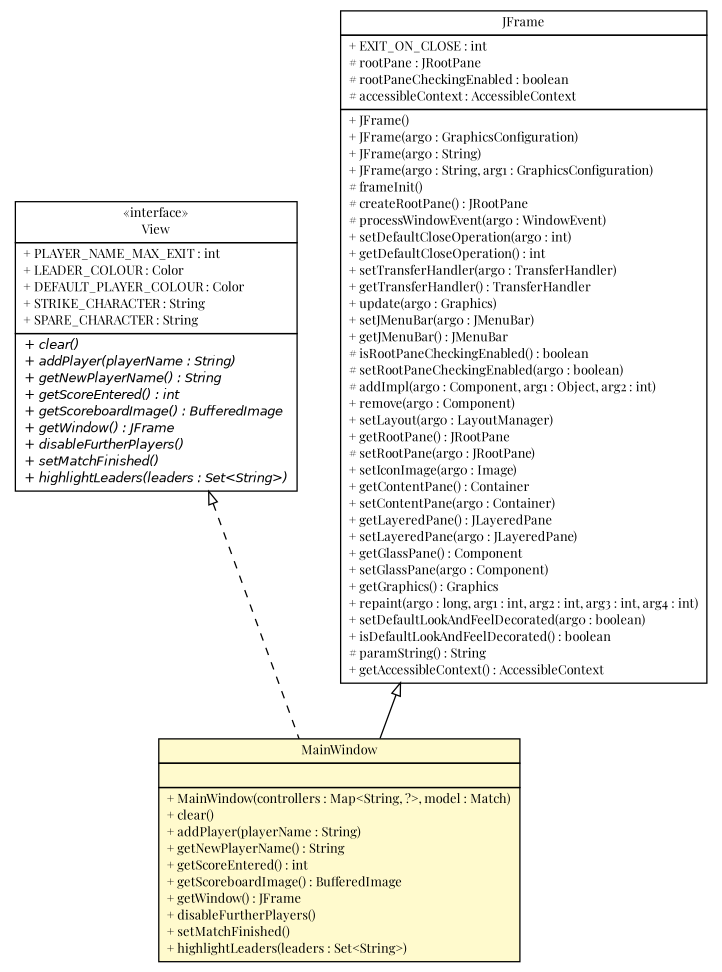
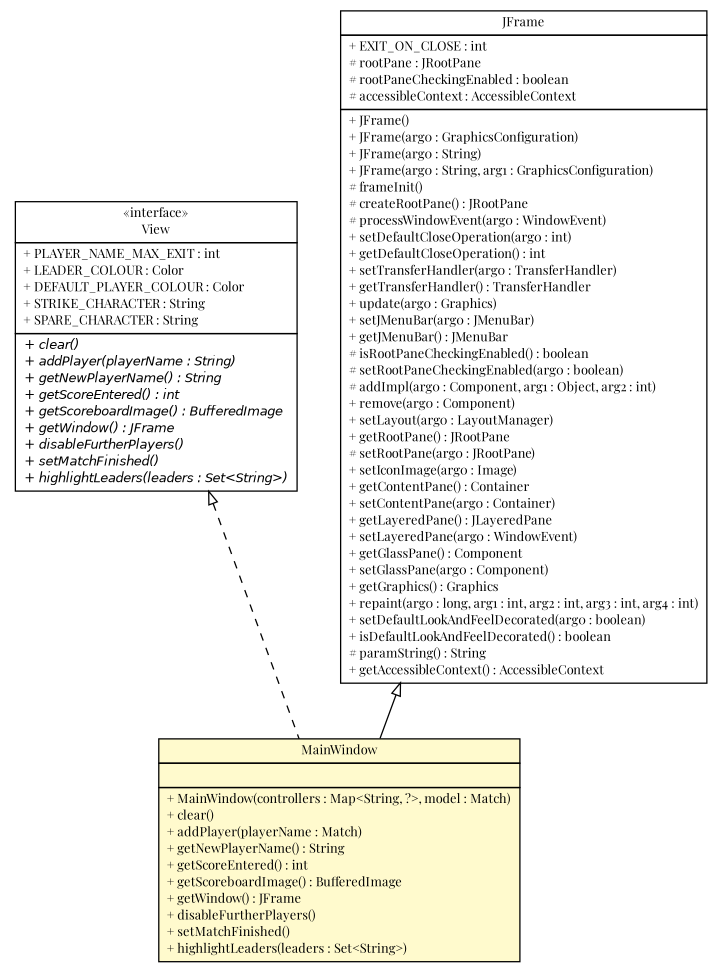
  digraph {
    fontname="Playfair Display"
    nodesep=0.25
    ranksep=0.5
    node [fontcolor=black fontname="Playfair Display" fontsize=10.0 shape=plaintext]
    edge [arrowtail=empty dir=back fontname="Playfair Display" fontsize=10 headport=p labelfontname=Helvetica labelfontsize=10 tailport=p]
    n1 [label=<<table title="thmuggleton.view.View" border="0" cellborder="1" cellspacing="0" cellpadding="2" port="p" href="../View.html"> 		<tr><td><table border="0" cellspacing="0" cellpadding="1"> <tr><td align="center" balign="center"> &#171;interface&#187; </td></tr> <tr><td align="center" balign="center"> View </td></tr> 		</table></td></tr> 		<tr><td><table border="0" cellspacing="0" cellpadding="1"> <tr><td align="left" balign="left"> + PLAYER_NAME_MAX_EXIT : int </td></tr> <tr><td align="left" balign="left"> + LEADER_COLOUR : Color </td></tr> <tr><td align="left" balign="left"> + DEFAULT_PLAYER_COLOUR : Color </td></tr> <tr><td align="left" balign="left"> + STRIKE_CHARACTER : String </td></tr> <tr><td align="left" balign="left"> + SPARE_CHARACTER : String </td></tr> 		</table></td></tr> 		<tr><td><table border="0" cellspacing="0" cellpadding="1"> <tr><td align="left" balign="left"><font face="Helvetica-Oblique" point-size="10.0"> + clear() </font></td></tr> <tr><td align="left" balign="left"><font face="Helvetica-Oblique" point-size="10.0"> + addPlayer(playerName : String) </font></td></tr> <tr><td align="left" balign="left"><font face="Helvetica-Oblique" point-size="10.0"> + getNewPlayerName() : String </font></td></tr> <tr><td align="left" balign="left"><font face="Helvetica-Oblique" point-size="10.0"> + getScoreEntered() : int </font></td></tr> <tr><td align="left" balign="left"><font face="Helvetica-Oblique" point-size="10.0"> + getScoreboardImage() : BufferedImage </font></td></tr> <tr><td align="left" balign="left"><font face="Helvetica-Oblique" point-size="10.0"> + getWindow() : JFrame </font></td></tr> <tr><td align="left" balign="left"><font face="Helvetica-Oblique" point-size="10.0"> + disableFurtherPlayers() </font></td></tr> <tr><td align="left" balign="left"><font face="Helvetica-Oblique" point-size="10.0"> + setMatchFinished() </font></td></tr> <tr><td align="left" balign="left"><font face="Helvetica-Oblique" point-size="10.0"> + highlightLeaders(leaders : Set&lt;String&gt;) </font></td></tr> 		</table></td></tr> 		</table>>]
-   n2 [label=<<table title="thmuggleton.view.impl.MainWindow" border="0" cellborder="1" cellspacing="0" cellpadding="2" port="p" bgcolor="lemonChiffon" href="./MainWindow.html"> 		<tr><td><table border="0" cellspacing="0" cellpadding="1"> <tr><td align="center" balign="center"> MainWindow </td></tr> 		</table></td></tr> 		<tr><td><table border="0" cellspacing="0" cellpadding="1"> <tr><td align="left" balign="left">  </td></tr> 		</table></td></tr> 		<tr><td><table border="0" cellspacing="0" cellpadding="1"> <tr><td align="left" balign="left"> + MainWindow(controllers : Map&lt;String, ?&gt;, model : Match) </td></tr> <tr><td align="left" balign="left"> + clear() </td></tr> <tr><td align="left" balign="left"> + addPlayer(playerName : String) </td></tr> <tr><td align="left" balign="left"> + getNewPlayerName() : String </td></tr> <tr><td align="left" balign="left"> + getScoreEntered() : int </td></tr> <tr><td align="left" balign="left"> + getScoreboardImage() : BufferedImage </td></tr> <tr><td align="left" balign="left"> + getWindow() : JFrame </td></tr> <tr><td align="left" balign="left"> + disableFurtherPlayers() </td></tr> <tr><td align="left" balign="left"> + setMatchFinished() </td></tr> <tr><td align="left" balign="left"> + highlightLeaders(leaders : Set&lt;String&gt;) </td></tr> 		</table></td></tr> 		</table>>]
-   n3 [label=<<table title="javax.swing.JFrame" border="0" cellborder="1" cellspacing="0" cellpadding="2" port="p" href="http://java.sun.com/j2se/1.4.2/docs/api/javax/swing/JFrame.html"> 		<tr><td><table border="0" cellspacing="0" cellpadding="1"> <tr><td align="center" balign="center"> JFrame </td></tr> 		</table></td></tr> 		<tr><td><table border="0" cellspacing="0" cellpadding="1"> <tr><td align="left" balign="left"> + EXIT_ON_CLOSE : int </td></tr> <tr><td align="left" balign="left"> # rootPane : JRootPane </td></tr> <tr><td align="left" balign="left"> # rootPaneCheckingEnabled : boolean </td></tr> <tr><td align="left" balign="left"> # accessibleContext : AccessibleContext </td></tr> 		</table></td></tr> 		<tr><td><table border="0" cellspacing="0" cellpadding="1"> <tr><td align="left" balign="left"> + JFrame() </td></tr> <tr><td align="left" balign="left"> + JFrame(arg0 : GraphicsConfiguration) </td></tr> <tr><td align="left" balign="left"> + JFrame(arg0 : String) </td></tr> <tr><td align="left" balign="left"> + JFrame(arg0 : String, arg1 : GraphicsConfiguration) </td></tr> <tr><td align="left" balign="left"> # frameInit() </td></tr> <tr><td align="left" balign="left"> # createRootPane() : JRootPane </td></tr> <tr><td align="left" balign="left"> # processWindowEvent(arg0 : WindowEvent) </td></tr> <tr><td align="left" balign="left"> + setDefaultCloseOperation(arg0 : int) </td></tr> <tr><td align="left" balign="left"> + getDefaultCloseOperation() : int </td></tr> <tr><td align="left" balign="left"> + setTransferHandler(arg0 : TransferHandler) </td></tr> <tr><td align="left" balign="left"> + getTransferHandler() : TransferHandler </td></tr> <tr><td align="left" balign="left"> + update(arg0 : Graphics) </td></tr> <tr><td align="left" balign="left"> + setJMenuBar(arg0 : JMenuBar) </td></tr> <tr><td align="left" balign="left"> + getJMenuBar() : JMenuBar </td></tr> <tr><td align="left" balign="left"> # isRootPaneCheckingEnabled() : boolean </td></tr> <tr><td align="left" balign="left"> # setRootPaneCheckingEnabled(arg0 : boolean) </td></tr> <tr><td align="left" balign="left"> # addImpl(arg0 : Component, arg1 : Object, arg2 : int) </td></tr> <tr><td align="left" balign="left"> + remove(arg0 : Component) </td></tr> <tr><td align="left" balign="left"> + setLayout(arg0 : LayoutManager) </td></tr> <tr><td align="left" balign="left"> + getRootPane() : JRootPane </td></tr> <tr><td align="left" balign="left"> # setRootPane(arg0 : JRootPane) </td></tr> <tr><td align="left" balign="left"> + setIconImage(arg0 : Image) </td></tr> <tr><td align="left" balign="left"> + getContentPane() : Container </td></tr> <tr><td align="left" balign="left"> + setContentPane(arg0 : Container) </td></tr> <tr><td align="left" balign="left"> + getLayeredPane() : JLayeredPane </td></tr> <tr><td align="left" balign="left"> + setLayeredPane(arg0 : JLayeredPane) </td></tr> <tr><td align="left" balign="left"> + getGlassPane() : Component </td></tr> <tr><td align="left" balign="left"> + setGlassPane(arg0 : Component) </td></tr> <tr><td align="left" balign="left"> + getGraphics() : Graphics </td></tr> <tr><td align="left" balign="left"> + repaint(arg0 : long, arg1 : int, arg2 : int, arg3 : int, arg4 : int) </td></tr> <tr><td align="left" balign="left"> + setDefaultLookAndFeelDecorated(arg0 : boolean) </td></tr> <tr><td align="left" balign="left"> + isDefaultLookAndFeelDecorated() : boolean </td></tr> <tr><td align="left" balign="left"> # paramString() : String </td></tr> <tr><td align="left" balign="left"> + getAccessibleContext() : AccessibleContext </td></tr> 		</table></td></tr> 		</table>>]
+   n2 [label=<<table title="thmuggleton.view.impl.MainWindow" border="0" cellborder="1" cellspacing="0" cellpadding="2" port="p" bgcolor="lemonChiffon" href="./MainWindow.html"> 		<tr><td><table border="0" cellspacing="0" cellpadding="1"> <tr><td align="center" balign="center"> MainWindow </td></tr> 		</table></td></tr> 		<tr><td><table border="0" cellspacing="0" cellpadding="1"> <tr><td align="left" balign="left">  </td></tr> 		</table></td></tr> 		<tr><td><table border="0" cellspacing="0" cellpadding="1"> <tr><td align="left" balign="left"> + MainWindow(controllers : Map&lt;String, ?&gt;, model : Match) </td></tr> <tr><td align="left" balign="left"> + clear() </td></tr> <tr><td align="left" balign="left"> + addPlayer(playerName : Match) </td></tr> <tr><td align="left" balign="left"> + getNewPlayerName() : String </td></tr> <tr><td align="left" balign="left"> + getScoreEntered() : int </td></tr> <tr><td align="left" balign="left"> + getScoreboardImage() : BufferedImage </td></tr> <tr><td align="left" balign="left"> + getWindow() : JFrame </td></tr> <tr><td align="left" balign="left"> + disableFurtherPlayers() </td></tr> <tr><td align="left" balign="left"> + setMatchFinished() </td></tr> <tr><td align="left" balign="left"> + highlightLeaders(leaders : Set&lt;String&gt;) </td></tr> 		</table></td></tr> 		</table>>]
+   n3 [label=<<table title="javax.swing.JFrame" border="0" cellborder="1" cellspacing="0" cellpadding="2" port="p" href="http://java.sun.com/j2se/1.4.2/docs/api/javax/swing/JFrame.html"> 		<tr><td><table border="0" cellspacing="0" cellpadding="1"> <tr><td align="center" balign="center"> JFrame </td></tr> 		</table></td></tr> 		<tr><td><table border="0" cellspacing="0" cellpadding="1"> <tr><td align="left" balign="left"> + EXIT_ON_CLOSE : int </td></tr> <tr><td align="left" balign="left"> # rootPane : JRootPane </td></tr> <tr><td align="left" balign="left"> # rootPaneCheckingEnabled : boolean </td></tr> <tr><td align="left" balign="left"> # accessibleContext : AccessibleContext </td></tr> 		</table></td></tr> 		<tr><td><table border="0" cellspacing="0" cellpadding="1"> <tr><td align="left" balign="left"> + JFrame() </td></tr> <tr><td align="left" balign="left"> + JFrame(arg0 : GraphicsConfiguration) </td></tr> <tr><td align="left" balign="left"> + JFrame(arg0 : String) </td></tr> <tr><td align="left" balign="left"> + JFrame(arg0 : String, arg1 : GraphicsConfiguration) </td></tr> <tr><td align="left" balign="left"> # frameInit() </td></tr> <tr><td align="left" balign="left"> # createRootPane() : JRootPane </td></tr> <tr><td align="left" balign="left"> # processWindowEvent(arg0 : WindowEvent) </td></tr> <tr><td align="left" balign="left"> + setDefaultCloseOperation(arg0 : int) </td></tr> <tr><td align="left" balign="left"> + getDefaultCloseOperation() : int </td></tr> <tr><td align="left" balign="left"> + setTransferHandler(arg0 : TransferHandler) </td></tr> <tr><td align="left" balign="left"> + getTransferHandler() : TransferHandler </td></tr> <tr><td align="left" balign="left"> + update(arg0 : Graphics) </td></tr> <tr><td align="left" balign="left"> + setJMenuBar(arg0 : JMenuBar) </td></tr> <tr><td align="left" balign="left"> + getJMenuBar() : JMenuBar </td></tr> <tr><td align="left" balign="left"> # isRootPaneCheckingEnabled() : boolean </td></tr> <tr><td align="left" balign="left"> # setRootPaneCheckingEnabled(arg0 : boolean) </td></tr> <tr><td align="left" balign="left"> # addImpl(arg0 : Component, arg1 : Object, arg2 : int) </td></tr> <tr><td align="left" balign="left"> + remove(arg0 : Component) </td></tr> <tr><td align="left" balign="left"> + setLayout(arg0 : LayoutManager) </td></tr> <tr><td align="left" balign="left"> + getRootPane() : JRootPane </td></tr> <tr><td align="left" balign="left"> # setRootPane(arg0 : JRootPane) </td></tr> <tr><td align="left" balign="left"> + setIconImage(arg0 : Image) </td></tr> <tr><td align="left" balign="left"> + getContentPane() : Container </td></tr> <tr><td align="left" balign="left"> + setContentPane(arg0 : Container) </td></tr> <tr><td align="left" balign="left"> + getLayeredPane() : JLayeredPane </td></tr> <tr><td align="left" balign="left"> + setLayeredPane(arg0 : WindowEvent) </td></tr> <tr><td align="left" balign="left"> + getGlassPane() : Component </td></tr> <tr><td align="left" balign="left"> + setGlassPane(arg0 : Component) </td></tr> <tr><td align="left" balign="left"> + getGraphics() : Graphics </td></tr> <tr><td align="left" balign="left"> + repaint(arg0 : long, arg1 : int, arg2 : int, arg3 : int, arg4 : int) </td></tr> <tr><td align="left" balign="left"> + setDefaultLookAndFeelDecorated(arg0 : boolean) </td></tr> <tr><td align="left" balign="left"> + isDefaultLookAndFeelDecorated() : boolean </td></tr> <tr><td align="left" balign="left"> # paramString() : String </td></tr> <tr><td align="left" balign="left"> + getAccessibleContext() : AccessibleContext </td></tr> 		</table></td></tr> 		</table>>]
    n1 -> n2 [style=dashed]
    n3 -> n2
  }
